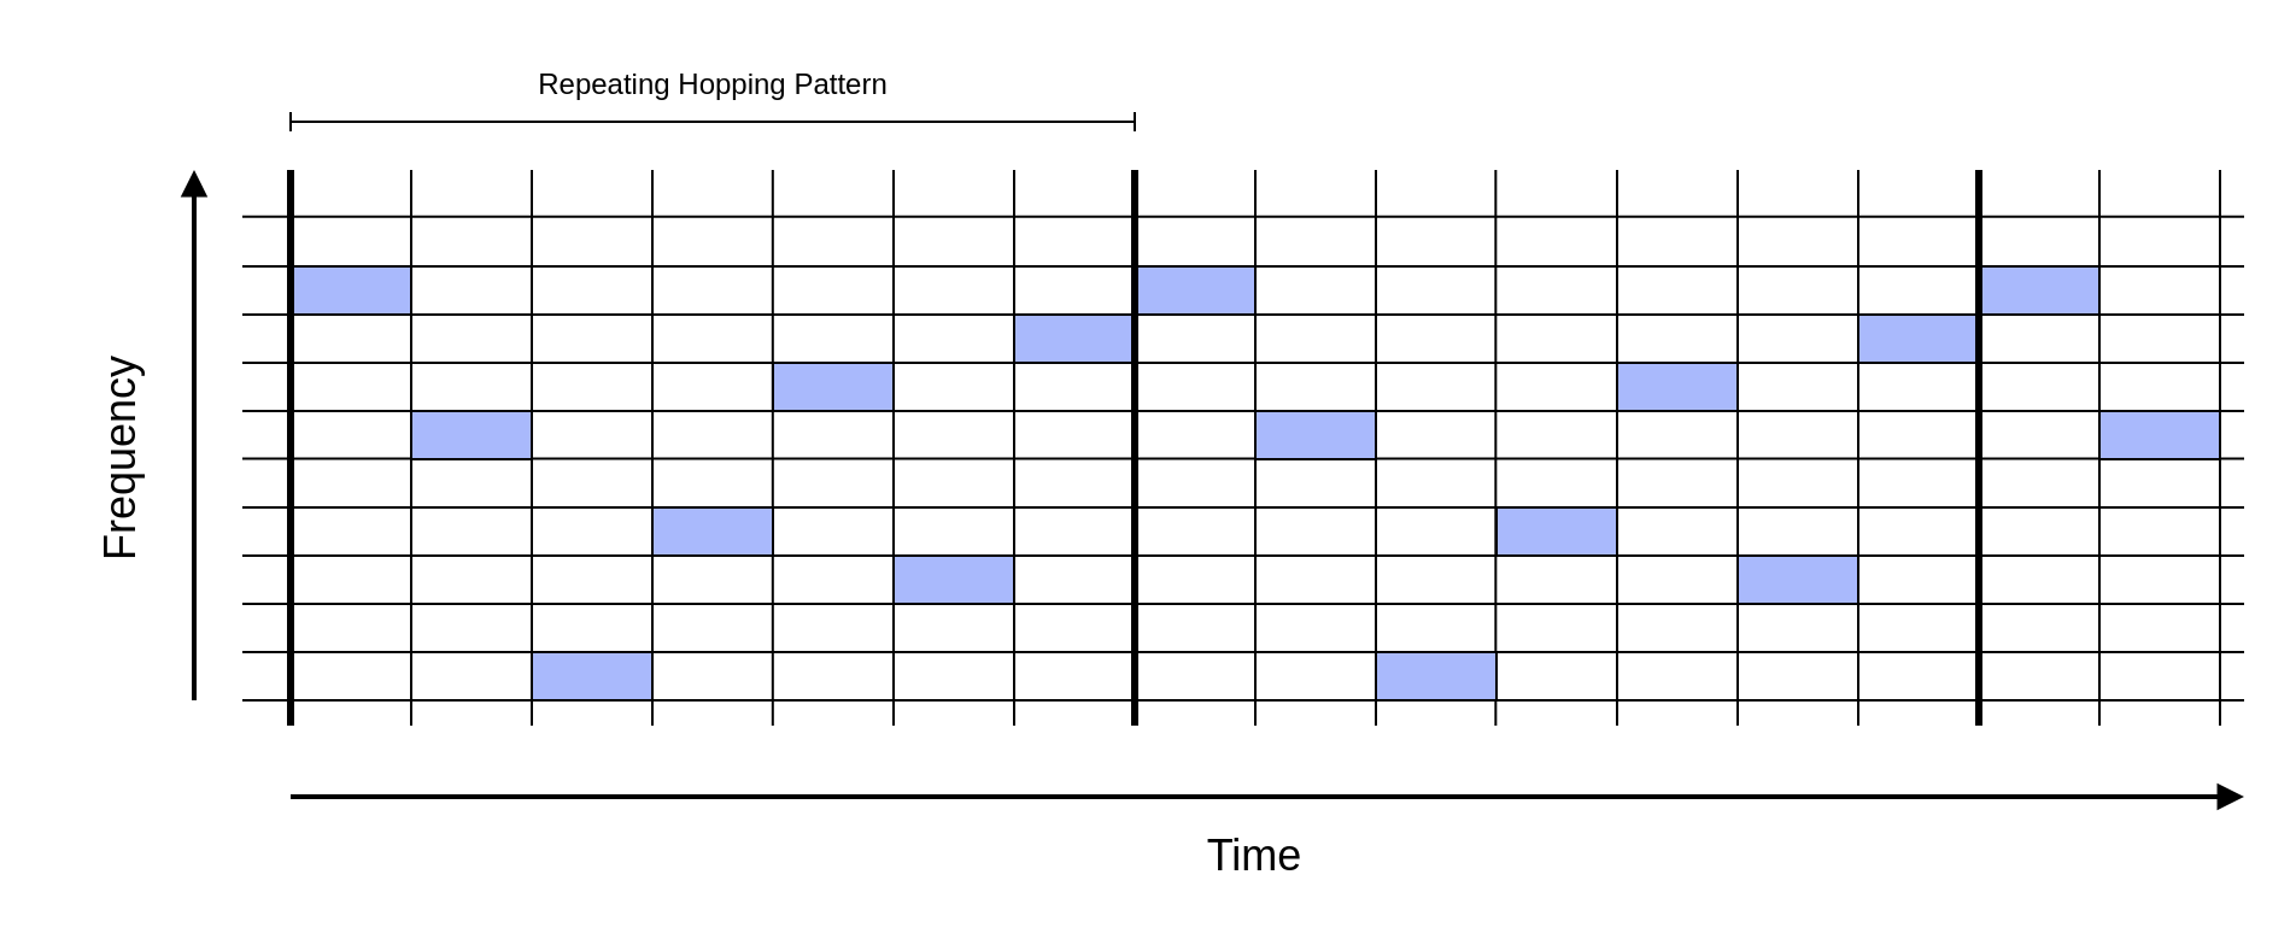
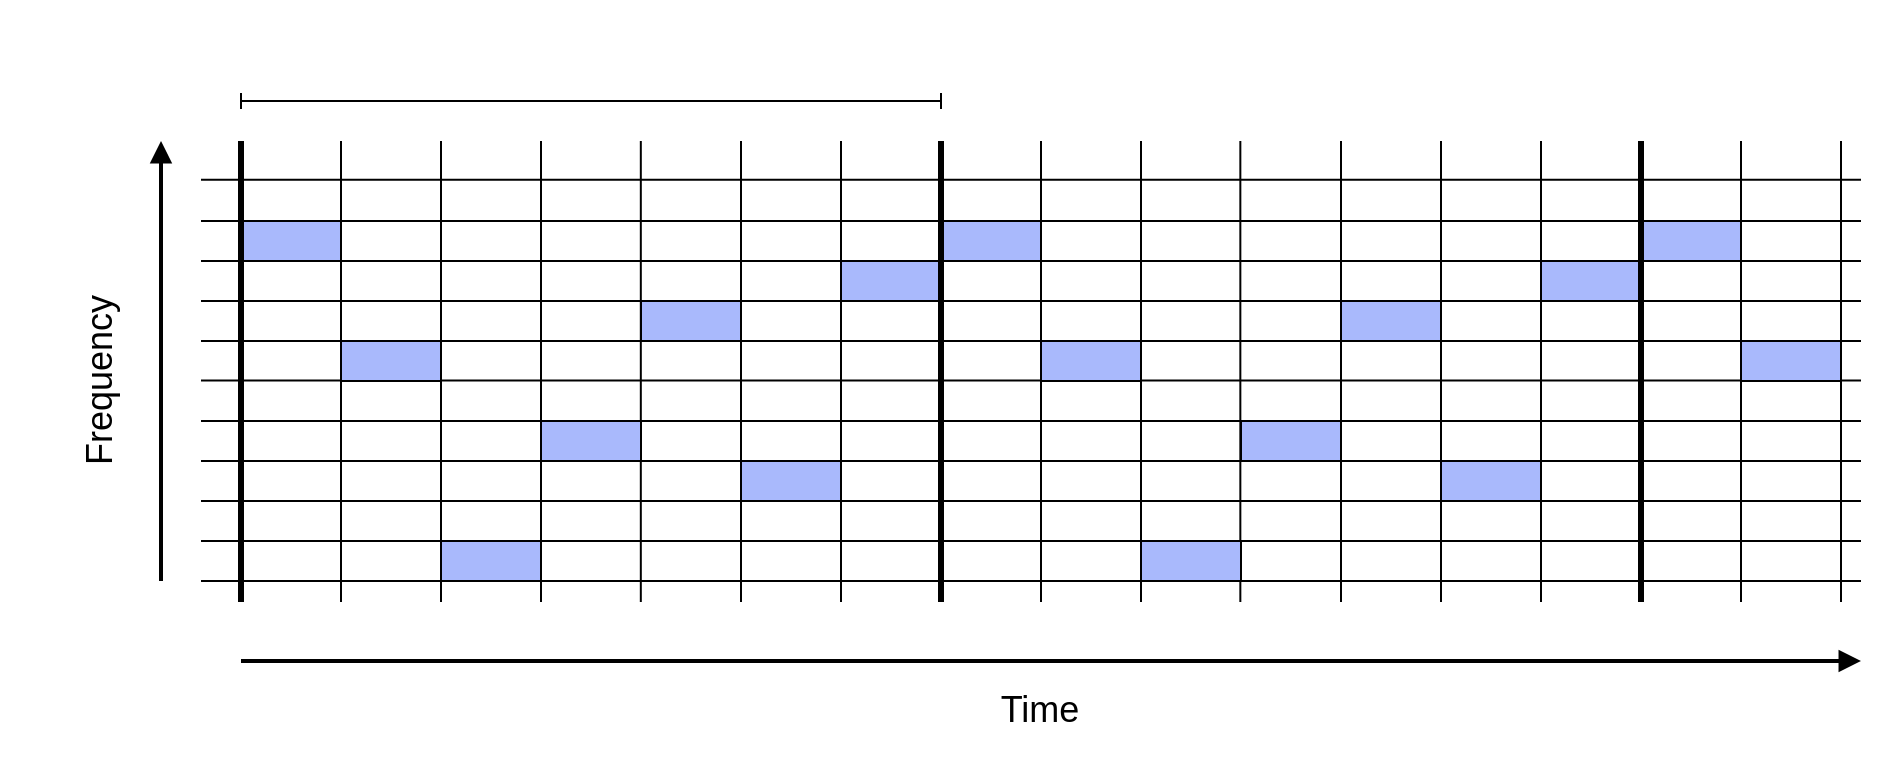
  <mxCell id="0" />
  <mxCell id="1" parent="0" />
  <mxCell id="2" value="" style="rounded=0;whiteSpace=wrap;html=1;fillColor=#A9B9FC;strokeColor=#000000;connectable=0;allowArrows=0;" vertex="1" parent="1"><mxGeometry x="120" y="110" width="50" height="20" as="geometry" /></mxCell>
  <mxCell id="3" value="" style="rounded=0;whiteSpace=wrap;html=1;fillColor=#A9B9FC;strokeColor=#000000;connectable=0;allowArrows=0;" vertex="1" parent="1"><mxGeometry x="820" y="110" width="50" height="20" as="geometry" /></mxCell>
  <mxCell id="4" value="" style="rounded=0;whiteSpace=wrap;html=1;fillColor=#A9B9FC;strokeColor=#000000;connectable=0;allowArrows=0;" vertex="1" parent="1"><mxGeometry x="770" y="130" width="50" height="20" as="geometry" /></mxCell>
  <mxCell id="5" value="" style="rounded=0;whiteSpace=wrap;html=1;fillColor=#A9B9FC;strokeColor=#000000;connectable=0;allowArrows=0;" vertex="1" parent="1"><mxGeometry x="470" y="110" width="50" height="20" as="geometry" /></mxCell>
  <mxCell id="6" value="" style="rounded=0;whiteSpace=wrap;html=1;fillColor=#A9B9FC;strokeColor=#000000;connectable=0;allowArrows=0;" vertex="1" parent="1"><mxGeometry x="420" y="130" width="50" height="20" as="geometry" /></mxCell>
  <mxCell id="7" value="" style="endArrow=none;html=1;rounded=0;fillColor=#003CFF;" parent="1" edge="1"><mxGeometry width="50" height="50" relative="1" as="geometry"><mxPoint x="220" y="70" as="sourcePoint" /><mxPoint x="220" y="300.48" as="targetPoint" /></mxGeometry></mxCell>
  <mxCell id="8" value="" style="endArrow=none;html=1;rounded=0;fillColor=#003CFF;strokeWidth=3;" parent="1" edge="1"><mxGeometry width="50" height="50" relative="1" as="geometry"><mxPoint x="120" y="70" as="sourcePoint" /><mxPoint x="120" y="300.48" as="targetPoint" /></mxGeometry></mxCell>
  <mxCell id="9" value="" style="endArrow=none;html=1;rounded=0;fillColor=#003CFF;" parent="1" edge="1"><mxGeometry width="50" height="50" relative="1" as="geometry"><mxPoint x="319.91" y="70" as="sourcePoint" /><mxPoint x="319.91" y="300.48" as="targetPoint" /></mxGeometry></mxCell>
  <mxCell id="10" value="" style="endArrow=none;html=1;rounded=0;fillColor=#003CFF;" parent="1" edge="1"><mxGeometry width="50" height="50" relative="1" as="geometry"><mxPoint x="420" y="70" as="sourcePoint" /><mxPoint x="420" y="300.48" as="targetPoint" /></mxGeometry></mxCell>
  <mxCell id="11" value="" style="endArrow=none;html=1;rounded=0;fillColor=#003CFF;" parent="1" edge="1"><mxGeometry width="50" height="50" relative="1" as="geometry"><mxPoint x="520" y="70" as="sourcePoint" /><mxPoint x="520" y="300.48" as="targetPoint" /></mxGeometry></mxCell>
  <mxCell id="12" value="" style="endArrow=none;html=1;rounded=0;fillColor=#003CFF;" parent="1" edge="1"><mxGeometry width="50" height="50" relative="1" as="geometry"><mxPoint x="619.67" y="70" as="sourcePoint" /><mxPoint x="619.67" y="300.48" as="targetPoint" /></mxGeometry></mxCell>
  <mxCell id="13" value="" style="endArrow=none;html=1;rounded=0;fillColor=#003CFF;" parent="1" edge="1"><mxGeometry width="50" height="50" relative="1" as="geometry"><mxPoint x="720" y="70" as="sourcePoint" /><mxPoint x="720" y="300.48" as="targetPoint" /></mxGeometry></mxCell>
  <mxCell id="14" value="" style="endArrow=none;html=1;rounded=0;fillColor=#003CFF;strokeWidth=3;" parent="1" edge="1"><mxGeometry width="50" height="50" relative="1" as="geometry"><mxPoint x="820" y="70" as="sourcePoint" /><mxPoint x="820" y="300.48" as="targetPoint" /></mxGeometry></mxCell>
  <mxCell id="15" value="" style="endArrow=none;html=1;rounded=0;fillColor=#003CFF;" parent="1" edge="1"><mxGeometry width="50" height="50" relative="1" as="geometry"><mxPoint x="100" y="290" as="sourcePoint" /><mxPoint x="930" y="290" as="targetPoint" /></mxGeometry></mxCell>
  <mxCell id="16" value="" style="endArrow=none;html=1;rounded=0;fillColor=#003CFF;" parent="1" edge="1"><mxGeometry width="50" height="50" relative="1" as="geometry"><mxPoint x="100" y="89.43" as="sourcePoint" /><mxPoint x="930" y="89.43" as="targetPoint" /></mxGeometry></mxCell>
  <mxCell id="17" value="" style="endArrow=block;html=1;rounded=0;fillColor=#003CFF;strokeWidth=2;endFill=1;" parent="1" edge="1"><mxGeometry width="50" height="50" relative="1" as="geometry"><mxPoint x="80" y="290" as="sourcePoint" /><mxPoint x="80" y="70" as="targetPoint" /></mxGeometry></mxCell>
  <mxCell id="18" value="" style="endArrow=block;html=1;rounded=0;fillColor=#003CFF;strokeWidth=2;endFill=1;" parent="1" edge="1"><mxGeometry width="50" height="50" relative="1" as="geometry"><mxPoint x="120" y="330" as="sourcePoint" /><mxPoint x="930" y="330" as="targetPoint" /></mxGeometry></mxCell>
  <mxCell id="19" value="Frequency" style="text;html=1;strokeColor=none;fillColor=none;align=center;verticalAlign=middle;whiteSpace=wrap;rounded=0;rotation=-90;strokeWidth=1;fontSize=18;" parent="1" vertex="1"><mxGeometry x="20" y="175" width="60" height="30" as="geometry" /></mxCell>
  <mxCell id="20" value="Time" style="text;html=1;strokeColor=none;fillColor=none;align=center;verticalAlign=middle;whiteSpace=wrap;rounded=0;rotation=0;strokeWidth=1;fontSize=18;" parent="1" vertex="1"><mxGeometry x="490" y="340" width="60" height="30" as="geometry" /></mxCell>
  <mxCell id="21" value="" style="endArrow=none;html=1;rounded=0;fillColor=#003CFF;" edge="1" parent="1"><mxGeometry width="50" height="50" relative="1" as="geometry"><mxPoint x="100" y="110" as="sourcePoint" /><mxPoint x="930" y="110" as="targetPoint" /></mxGeometry></mxCell>
  <mxCell id="22" value="" style="endArrow=none;html=1;rounded=0;fillColor=#003CFF;" edge="1" parent="1"><mxGeometry width="50" height="50" relative="1" as="geometry"><mxPoint x="100" y="130" as="sourcePoint" /><mxPoint x="930" y="130" as="targetPoint" /></mxGeometry></mxCell>
  <mxCell id="23" value="" style="endArrow=none;html=1;rounded=0;fillColor=#003CFF;" edge="1" parent="1"><mxGeometry width="50" height="50" relative="1" as="geometry"><mxPoint x="100" y="150" as="sourcePoint" /><mxPoint x="930" y="150" as="targetPoint" /></mxGeometry></mxCell>
  <mxCell id="24" value="" style="endArrow=none;html=1;rounded=0;fillColor=#003CFF;" edge="1" parent="1"><mxGeometry width="50" height="50" relative="1" as="geometry"><mxPoint x="100" y="170" as="sourcePoint" /><mxPoint x="930" y="170" as="targetPoint" /></mxGeometry></mxCell>
  <mxCell id="25" value="" style="endArrow=none;html=1;rounded=0;fillColor=#003CFF;" edge="1" parent="1"><mxGeometry width="50" height="50" relative="1" as="geometry"><mxPoint x="100" y="189.71" as="sourcePoint" /><mxPoint x="930" y="189.71" as="targetPoint" /></mxGeometry></mxCell>
  <mxCell id="26" value="" style="endArrow=none;html=1;rounded=0;fillColor=#003CFF;" edge="1" parent="1"><mxGeometry width="50" height="50" relative="1" as="geometry"><mxPoint x="100" y="210" as="sourcePoint" /><mxPoint x="930" y="210" as="targetPoint" /></mxGeometry></mxCell>
  <mxCell id="27" value="" style="endArrow=none;html=1;rounded=0;fillColor=#003CFF;" edge="1" parent="1"><mxGeometry width="50" height="50" relative="1" as="geometry"><mxPoint x="100" y="230" as="sourcePoint" /><mxPoint x="930" y="230" as="targetPoint" /></mxGeometry></mxCell>
  <mxCell id="28" value="" style="endArrow=none;html=1;rounded=0;fillColor=#003CFF;" edge="1" parent="1"><mxGeometry width="50" height="50" relative="1" as="geometry"><mxPoint x="100" y="250" as="sourcePoint" /><mxPoint x="930" y="250" as="targetPoint" /></mxGeometry></mxCell>
  <mxCell id="29" value="" style="endArrow=none;html=1;rounded=0;fillColor=#003CFF;" edge="1" parent="1"><mxGeometry width="50" height="50" relative="1" as="geometry"><mxPoint x="100" y="270" as="sourcePoint" /><mxPoint x="930" y="270" as="targetPoint" /></mxGeometry></mxCell>
  <mxCell id="30" value="" style="endArrow=none;html=1;rounded=0;fillColor=#003CFF;" edge="1" parent="1"><mxGeometry width="50" height="50" relative="1" as="geometry"><mxPoint x="170" y="70" as="sourcePoint" /><mxPoint x="170" y="300.48" as="targetPoint" /></mxGeometry></mxCell>
  <mxCell id="31" value="" style="endArrow=none;html=1;rounded=0;fillColor=#003CFF;" edge="1" parent="1"><mxGeometry width="50" height="50" relative="1" as="geometry"><mxPoint x="270" y="70" as="sourcePoint" /><mxPoint x="270" y="300.48" as="targetPoint" /></mxGeometry></mxCell>
  <mxCell id="32" value="" style="endArrow=none;html=1;rounded=0;fillColor=#003CFF;" edge="1" parent="1"><mxGeometry width="50" height="50" relative="1" as="geometry"><mxPoint x="370" y="70" as="sourcePoint" /><mxPoint x="370" y="300.48" as="targetPoint" /></mxGeometry></mxCell>
  <mxCell id="33" value="" style="endArrow=none;html=1;rounded=0;fillColor=#003CFF;strokeWidth=3;" edge="1" parent="1"><mxGeometry width="50" height="50" relative="1" as="geometry"><mxPoint x="470" y="70" as="sourcePoint" /><mxPoint x="470" y="300.48" as="targetPoint" /></mxGeometry></mxCell>
  <mxCell id="34" value="" style="endArrow=none;html=1;rounded=0;fillColor=#003CFF;" edge="1" parent="1"><mxGeometry width="50" height="50" relative="1" as="geometry"><mxPoint x="570" y="70" as="sourcePoint" /><mxPoint x="570" y="300.48" as="targetPoint" /></mxGeometry></mxCell>
  <mxCell id="35" value="" style="endArrow=none;html=1;rounded=0;fillColor=#003CFF;" edge="1" parent="1"><mxGeometry width="50" height="50" relative="1" as="geometry"><mxPoint x="670" y="70" as="sourcePoint" /><mxPoint x="670" y="300.48" as="targetPoint" /></mxGeometry></mxCell>
  <mxCell id="36" value="" style="endArrow=none;html=1;rounded=0;fillColor=#003CFF;" edge="1" parent="1"><mxGeometry width="50" height="50" relative="1" as="geometry"><mxPoint x="770" y="70" as="sourcePoint" /><mxPoint x="770" y="300.48" as="targetPoint" /></mxGeometry></mxCell>
  <mxCell id="37" value="" style="endArrow=none;html=1;rounded=0;fillColor=#003CFF;" edge="1" parent="1"><mxGeometry width="50" height="50" relative="1" as="geometry"><mxPoint x="870" y="70" as="sourcePoint" /><mxPoint x="870" y="300.48" as="targetPoint" /></mxGeometry></mxCell>
  <mxCell id="38" value="" style="endArrow=none;html=1;rounded=0;fillColor=#003CFF;" edge="1" parent="1"><mxGeometry width="50" height="50" relative="1" as="geometry"><mxPoint x="920" y="70" as="sourcePoint" /><mxPoint x="920" y="300.48" as="targetPoint" /></mxGeometry></mxCell>
  <mxCell id="39" value="" style="rounded=0;whiteSpace=wrap;html=1;fillColor=#A9B9FC;strokeColor=#000000;connectable=0;allowArrows=0;" vertex="1" parent="1"><mxGeometry x="370" y="230" width="50" height="20" as="geometry" /></mxCell>
  <mxCell id="40" value="" style="rounded=0;whiteSpace=wrap;html=1;fillColor=#A9B9FC;strokeColor=#000000;connectable=0;allowArrows=0;" vertex="1" parent="1"><mxGeometry x="220" y="270" width="50" height="20" as="geometry" /></mxCell>
  <mxCell id="41" value="" style="rounded=0;whiteSpace=wrap;html=1;fillColor=#A9B9FC;strokeColor=#000000;connectable=0;allowArrows=0;" vertex="1" parent="1"><mxGeometry x="270" y="210" width="50" height="20" as="geometry" /></mxCell>
  <mxCell id="42" value="" style="rounded=0;whiteSpace=wrap;html=1;fillColor=#A9B9FC;strokeColor=#000000;connectable=0;allowArrows=0;" vertex="1" parent="1"><mxGeometry x="320" y="150" width="50" height="20" as="geometry" /></mxCell>
  <mxCell id="43" value="" style="rounded=0;whiteSpace=wrap;html=1;fillColor=#A9B9FC;strokeColor=#000000;connectable=0;allowArrows=0;" vertex="1" parent="1"><mxGeometry x="170" y="170" width="50" height="20" as="geometry" /></mxCell>
  <mxCell id="44" value="" style="rounded=0;whiteSpace=wrap;html=1;fillColor=#A9B9FC;strokeColor=#000000;connectable=0;allowArrows=0;" vertex="1" parent="1"><mxGeometry x="720" y="230" width="50" height="20" as="geometry" /></mxCell>
  <mxCell id="45" value="" style="rounded=0;whiteSpace=wrap;html=1;fillColor=#A9B9FC;strokeColor=#000000;connectable=0;allowArrows=0;" vertex="1" parent="1"><mxGeometry x="570" y="270" width="50" height="20" as="geometry" /></mxCell>
  <mxCell id="46" value="" style="rounded=0;whiteSpace=wrap;html=1;fillColor=#A9B9FC;strokeColor=#000000;connectable=0;allowArrows=0;" vertex="1" parent="1"><mxGeometry x="620" y="210" width="50" height="20" as="geometry" /></mxCell>
  <mxCell id="47" value="" style="rounded=0;whiteSpace=wrap;html=1;fillColor=#A9B9FC;strokeColor=#000000;connectable=0;allowArrows=0;" vertex="1" parent="1"><mxGeometry x="670" y="150" width="50" height="20" as="geometry" /></mxCell>
  <mxCell id="48" value="" style="rounded=0;whiteSpace=wrap;html=1;fillColor=#A9B9FC;strokeColor=#000000;connectable=0;allowArrows=0;" vertex="1" parent="1"><mxGeometry x="520" y="170" width="50" height="20" as="geometry" /></mxCell>
  <mxCell id="49" value="" style="rounded=0;whiteSpace=wrap;html=1;fillColor=#A9B9FC;strokeColor=#000000;connectable=0;allowArrows=0;" vertex="1" parent="1"><mxGeometry x="870" y="170" width="50" height="20" as="geometry" /></mxCell>
  <mxCell id="50" value="" style="endArrow=baseDash;startArrow=baseDash;html=1;rounded=0;strokeWidth=1;startFill=0;endFill=0;" edge="1" parent="1"><mxGeometry width="50" height="50" relative="1" as="geometry"><mxPoint x="120" y="50" as="sourcePoint" /><mxPoint x="470" y="50" as="targetPoint" /></mxGeometry></mxCell>
- <mxCell id="51" value="Repeating Hopping Pattern" style="text;html=1;strokeColor=none;fillColor=none;align=center;verticalAlign=middle;whiteSpace=wrap;rounded=0;" vertex="1" parent="1"><mxGeometry x="217.5" y="20" width="155" height="30" as="geometry" /></mxCell>
